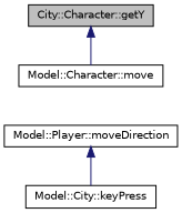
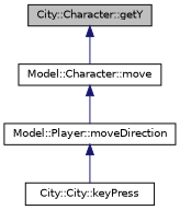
  digraph {
    rankdir=TB
    node [color=black fillcolor=white fontname=Helvetica fontsize=10 shape=record style=filled]
    edge [color=midnightblue dir=back fontname=Helvetica fontsize=10 labelfontname=Helvetica labelfontsize=10 style=solid]
    n1 [fillcolor=grey75 fontcolor=black height=0.2 label="City::Character::getY" width=0.4]
    n2 [height=0.2 label="Model::Character::move" width=0.4]
    n3 [height=0.2 label="Model::Player::moveDirection" width=0.4]
-   n4 [height=0.2 label="Model::City::keyPress" width=0.4]
+   n4 [height=0.2 label="City::City::keyPress" width=0.4]
    n1 -> n2
+   n2 -> n3
    n3 -> n4
  }
